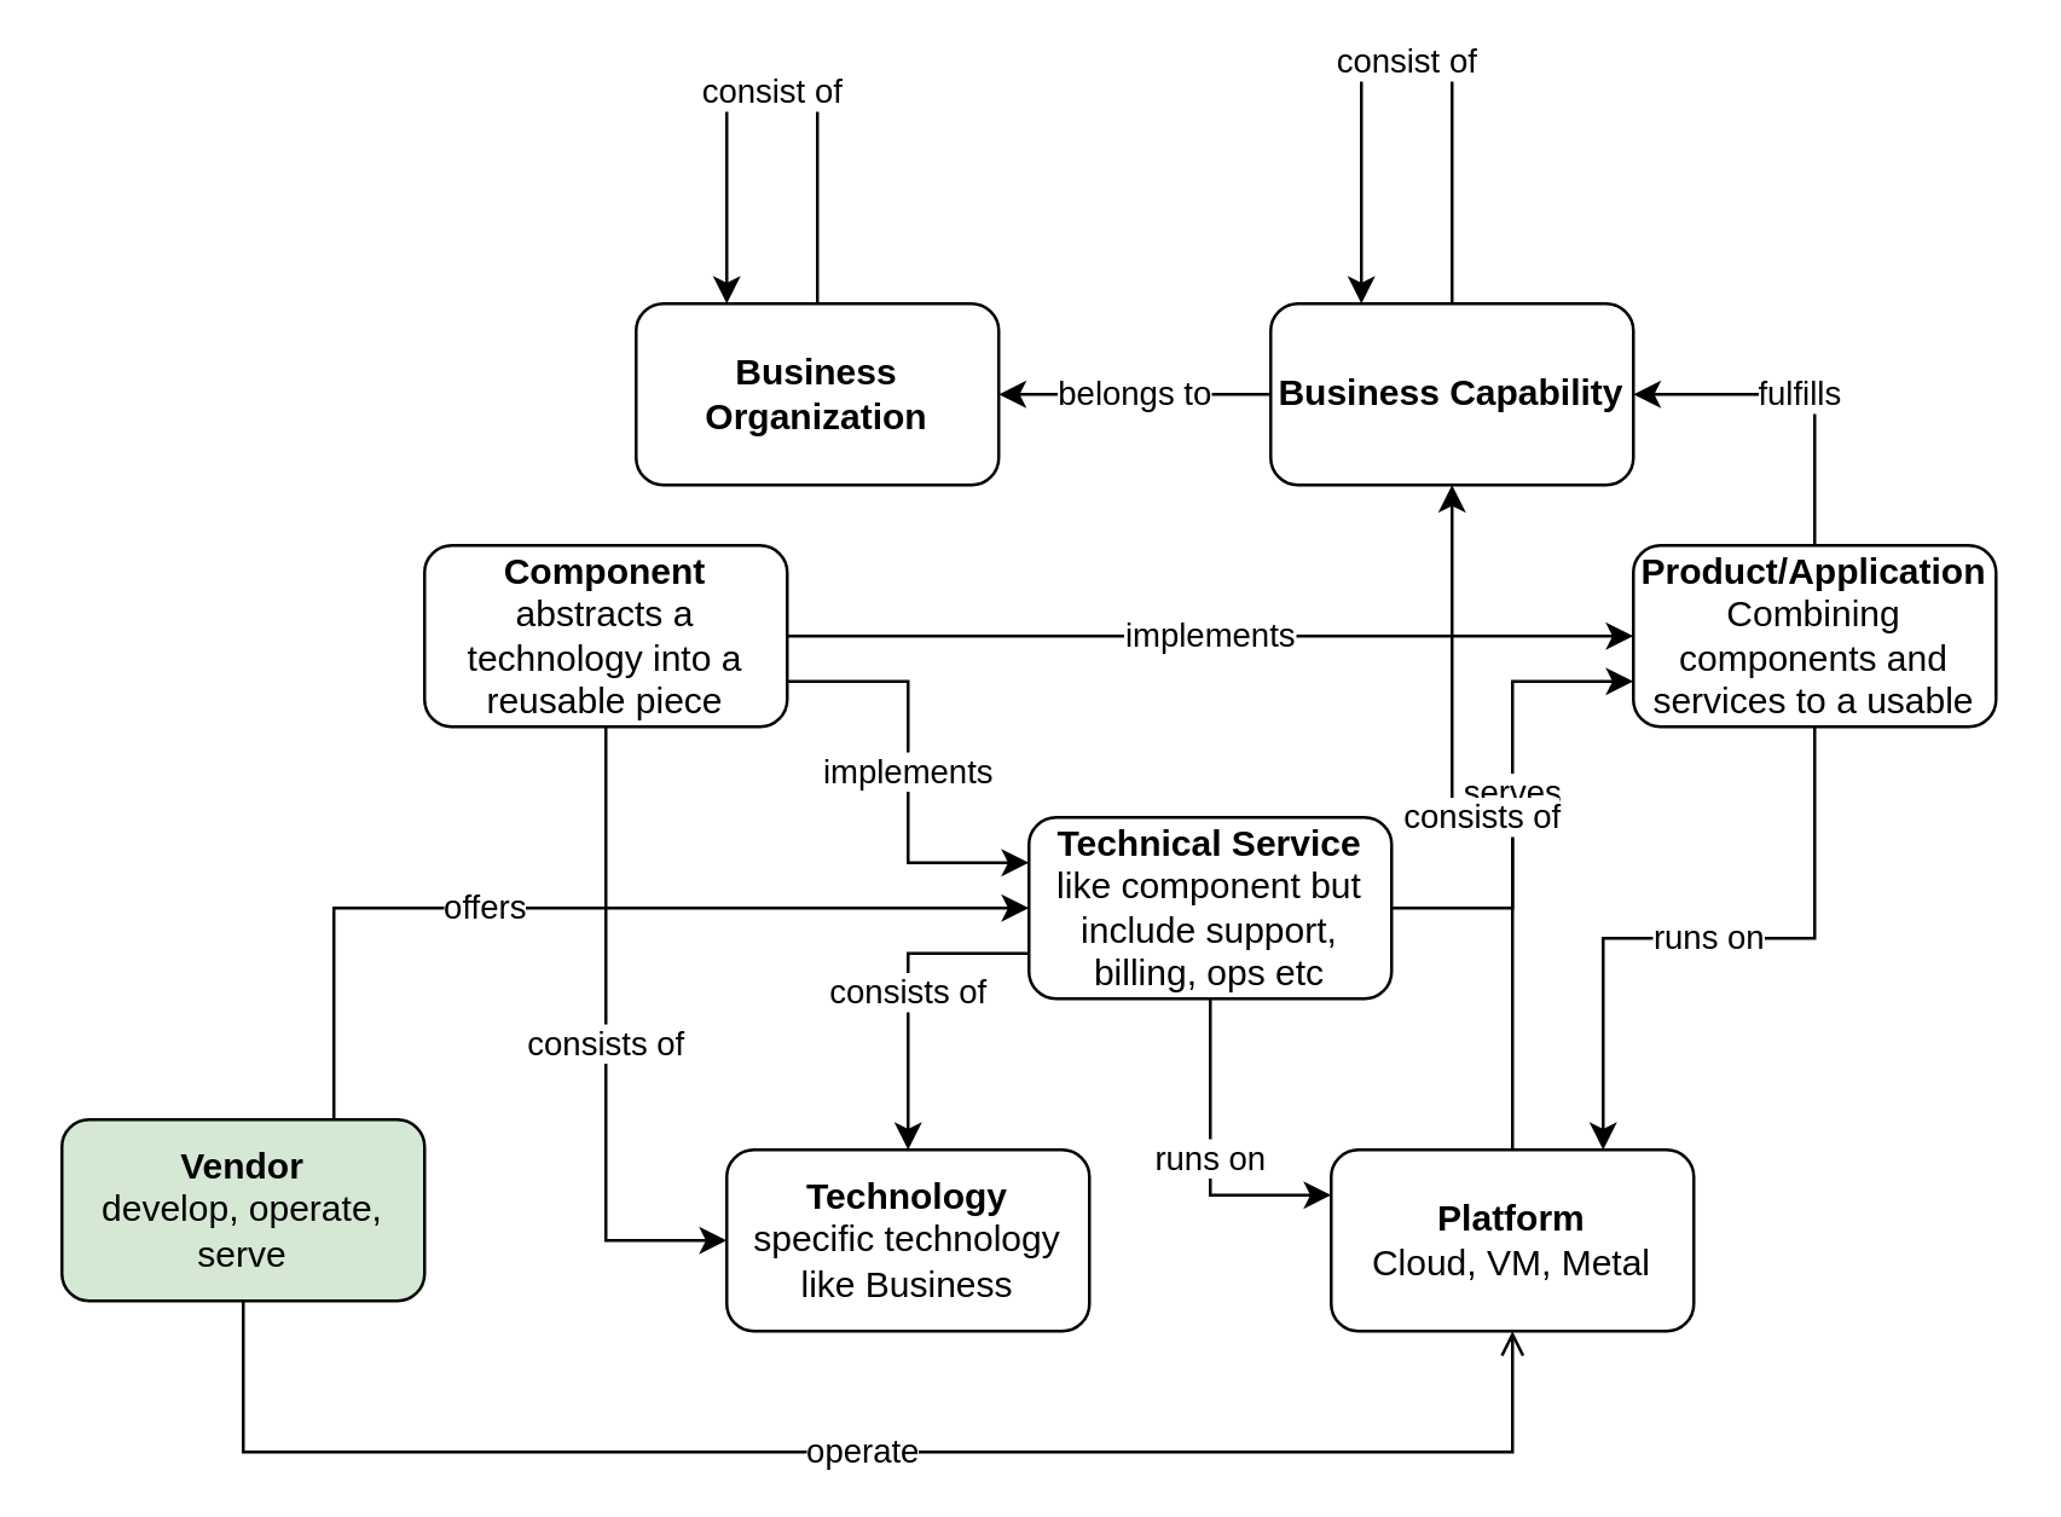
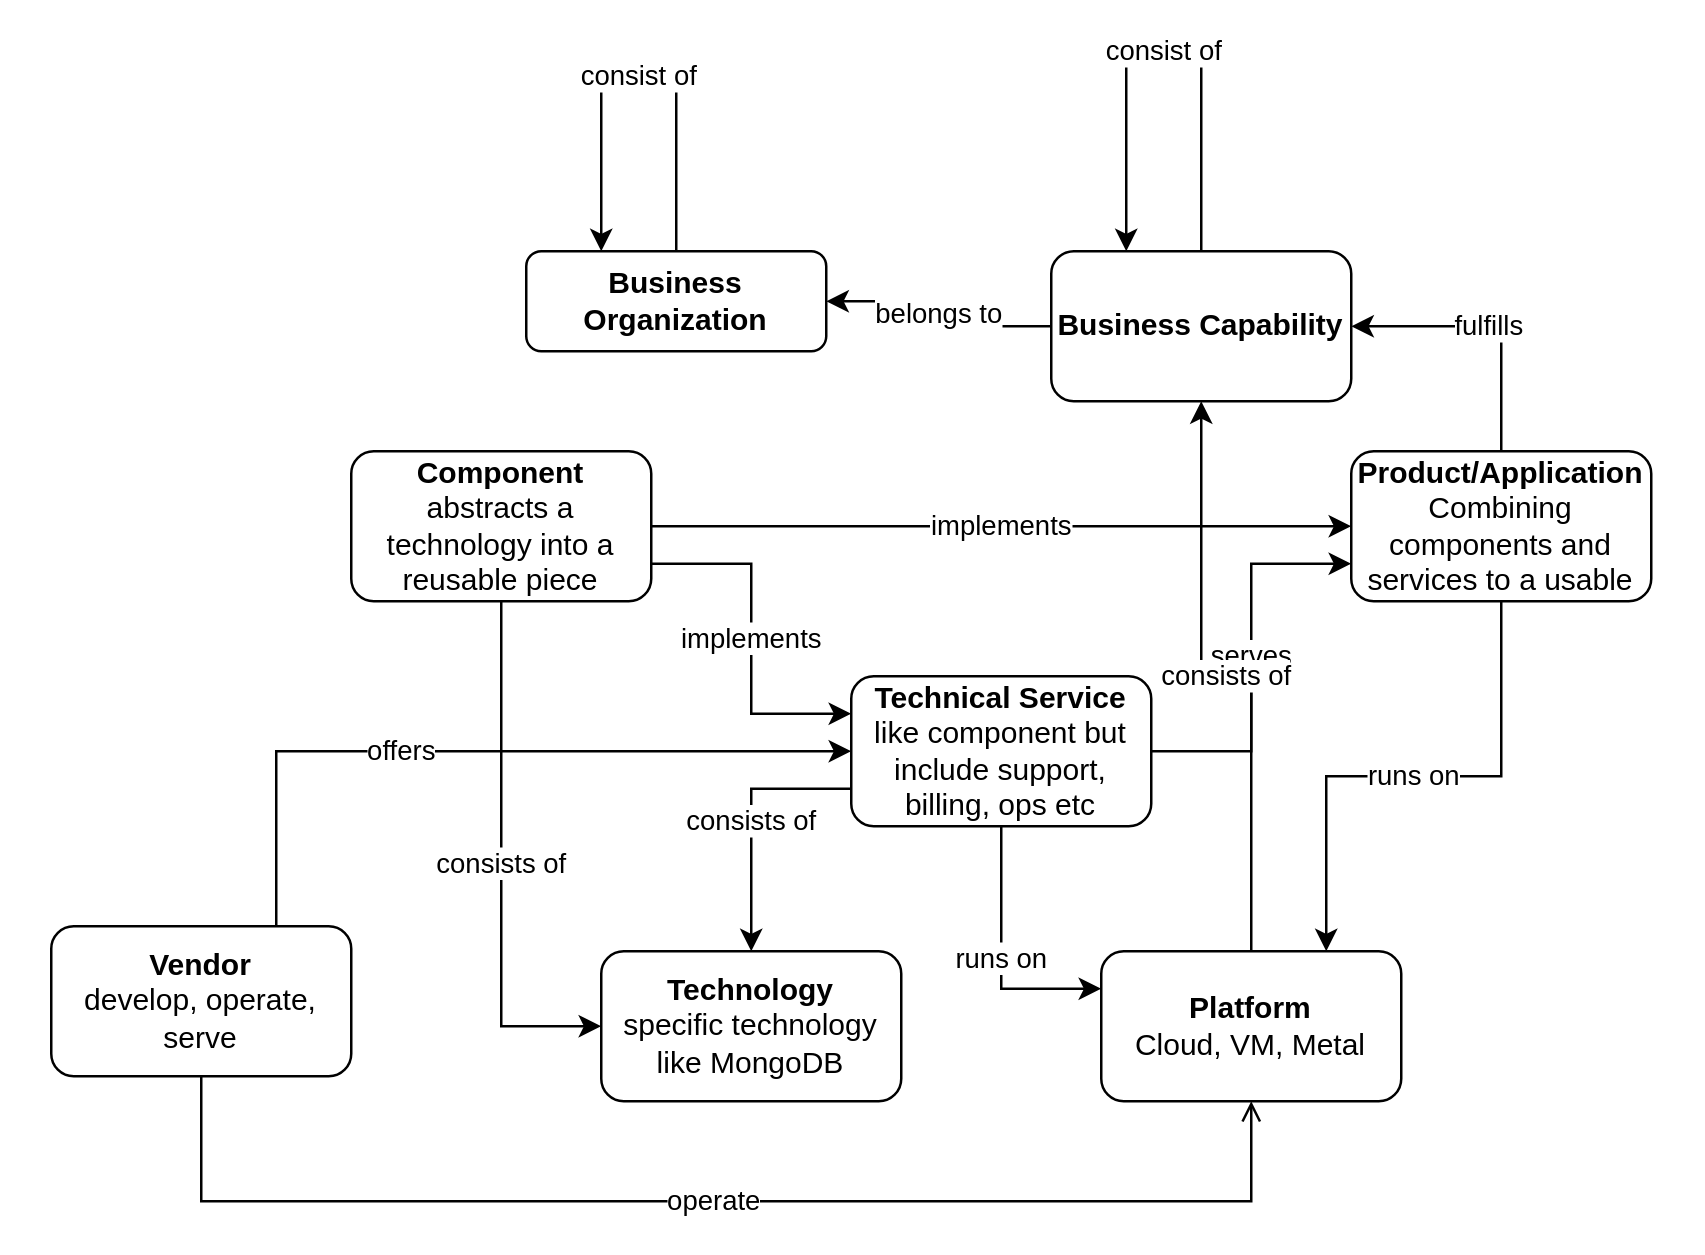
  <mxCell id="0" />
  <mxCell id="1" parent="0" />
- <mxCell id="2" value="&lt;b&gt;Technology&lt;br&gt;&lt;/b&gt;specific technology like Business" style="rounded=1;whiteSpace=wrap;html=1;" vertex="1" parent="1"><mxGeometry x="240" y="380" width="120" height="60" as="geometry" /></mxCell>
+ <mxCell id="2" value="&lt;b&gt;Technology&lt;br&gt;&lt;/b&gt;specific technology like MongoDB" style="rounded=1;whiteSpace=wrap;html=1;" vertex="1" parent="1"><mxGeometry x="240" y="380" width="120" height="60" as="geometry" /></mxCell>
  <mxCell id="3" value="consists of" style="edgeStyle=orthogonalEdgeStyle;rounded=0;orthogonalLoop=1;jettySize=auto;html=1;entryX=0;entryY=0.5;entryDx=0;entryDy=0;" edge="1" parent="1" source="6" target="2"><mxGeometry relative="1" as="geometry" /></mxCell>
  <mxCell id="4" value="implements" style="edgeStyle=orthogonalEdgeStyle;rounded=0;orthogonalLoop=1;jettySize=auto;html=1;entryX=0;entryY=0.5;entryDx=0;entryDy=0;" edge="1" parent="1" source="6" target="13"><mxGeometry relative="1" as="geometry" /></mxCell>
  <mxCell id="5" value="implements" style="edgeStyle=orthogonalEdgeStyle;rounded=0;orthogonalLoop=1;jettySize=auto;html=1;entryX=0;entryY=0.25;entryDx=0;entryDy=0;exitX=1;exitY=0.75;exitDx=0;exitDy=0;" edge="1" parent="1" source="6" target="10"><mxGeometry relative="1" as="geometry" /></mxCell>
  <mxCell id="6" value="&lt;b&gt;Component&lt;br&gt;&lt;/b&gt;abstracts a technology into a reusable piece" style="rounded=1;whiteSpace=wrap;html=1;" vertex="1" parent="1"><mxGeometry x="140" y="180" width="120" height="60" as="geometry" /></mxCell>
  <mxCell id="7" value="consists of" style="edgeStyle=orthogonalEdgeStyle;rounded=0;orthogonalLoop=1;jettySize=auto;html=1;exitX=0;exitY=0.75;exitDx=0;exitDy=0;" edge="1" parent="1" source="10" target="2"><mxGeometry relative="1" as="geometry" /></mxCell>
  <mxCell id="8" value="serves" style="edgeStyle=orthogonalEdgeStyle;rounded=0;orthogonalLoop=1;jettySize=auto;html=1;entryX=0;entryY=0.75;entryDx=0;entryDy=0;" edge="1" parent="1" source="10" target="13"><mxGeometry relative="1" as="geometry" /></mxCell>
  <mxCell id="9" value="runs on" style="edgeStyle=orthogonalEdgeStyle;rounded=0;orthogonalLoop=1;jettySize=auto;html=1;entryX=0;entryY=0.25;entryDx=0;entryDy=0;" edge="1" parent="1" source="10" target="15"><mxGeometry relative="1" as="geometry" /></mxCell>
  <mxCell id="10" value="&lt;b&gt;Technical Service&lt;br&gt;&lt;/b&gt;like component but include support, billing, ops etc" style="rounded=1;whiteSpace=wrap;html=1;" vertex="1" parent="1"><mxGeometry x="340" y="270" width="120" height="60" as="geometry" /></mxCell>
  <mxCell id="11" value="runs on" style="edgeStyle=orthogonalEdgeStyle;rounded=0;orthogonalLoop=1;jettySize=auto;html=1;entryX=0.75;entryY=0;entryDx=0;entryDy=0;" edge="1" parent="1" source="13" target="15"><mxGeometry relative="1" as="geometry" /></mxCell>
  <mxCell id="12" value="fulfills" style="edgeStyle=orthogonalEdgeStyle;rounded=0;orthogonalLoop=1;jettySize=auto;html=1;entryX=1;entryY=0.5;entryDx=0;entryDy=0;" edge="1" parent="1" source="13" target="18"><mxGeometry relative="1" as="geometry" /></mxCell>
  <mxCell id="13" value="&lt;b&gt;Product/Application&lt;br&gt;&lt;/b&gt;Combining components and services to a usable" style="rounded=1;whiteSpace=wrap;html=1;" vertex="1" parent="1"><mxGeometry x="540" y="180" width="120" height="60" as="geometry" /></mxCell>
  <mxCell id="14" value="consists of" style="edgeStyle=orthogonalEdgeStyle;rounded=0;orthogonalLoop=1;jettySize=auto;html=1;" edge="1" parent="1" source="15" target="18"><mxGeometry relative="1" as="geometry" /></mxCell>
  <mxCell id="15" value="&lt;b&gt;Platform&lt;br&gt;&lt;/b&gt;Cloud, VM, Metal" style="rounded=1;whiteSpace=wrap;html=1;" vertex="1" parent="1"><mxGeometry x="440" y="380" width="120" height="60" as="geometry" /></mxCell>
  <mxCell id="16" value="consist of" style="edgeStyle=orthogonalEdgeStyle;rounded=0;orthogonalLoop=1;jettySize=auto;html=1;entryX=0.25;entryY=0;entryDx=0;entryDy=0;" edge="1" parent="1" source="18" target="18"><mxGeometry relative="1" as="geometry"><mxPoint x="410" y="80" as="targetPoint" /><Array as="points"><mxPoint x="480" y="20" /><mxPoint x="450" y="20" /></Array></mxGeometry></mxCell>
  <mxCell id="17" value="belongs to" style="edgeStyle=orthogonalEdgeStyle;rounded=0;orthogonalLoop=1;jettySize=auto;html=1;entryX=1;entryY=0.5;entryDx=0;entryDy=0;" edge="1" parent="1" source="18" target="20"><mxGeometry relative="1" as="geometry" /></mxCell>
  <mxCell id="18" value="&lt;b&gt;Business Capability&lt;/b&gt;" style="rounded=1;whiteSpace=wrap;html=1;" vertex="1" parent="1"><mxGeometry x="420" y="100" width="120" height="60" as="geometry" /></mxCell>
  <mxCell id="19" value="consist of" style="edgeStyle=orthogonalEdgeStyle;rounded=0;orthogonalLoop=1;jettySize=auto;html=1;entryX=0.25;entryY=0;entryDx=0;entryDy=0;" edge="1" parent="1" source="20" target="20"><mxGeometry relative="1" as="geometry"><mxPoint x="190" y="40" as="targetPoint" /><Array as="points"><mxPoint x="270" y="30" /><mxPoint x="240" y="30" /></Array></mxGeometry></mxCell>
- <mxCell id="20" value="&lt;b&gt;Business Organization&lt;/b&gt;" style="rounded=1;whiteSpace=wrap;html=1;" vertex="1" parent="1"><mxGeometry x="210" y="100" width="120" height="60" as="geometry" /></mxCell>
+ <mxCell id="20" value="&lt;b&gt;Business Organization&lt;/b&gt;" style="rounded=1;whiteSpace=wrap;html=1;" vertex="1" parent="1"><mxGeometry x="210" y="100" width="120" height="40" as="geometry" /></mxCell>
  <mxCell id="21" value="offers" style="edgeStyle=orthogonalEdgeStyle;rounded=0;orthogonalLoop=1;jettySize=auto;html=1;entryX=0;entryY=0.5;entryDx=0;entryDy=0;" edge="1" parent="1" source="23" target="10"><mxGeometry x="-0.533" y="-50" relative="1" as="geometry"><Array as="points"><mxPoint x="110" y="300" /></Array><mxPoint x="50" y="-50" as="offset" /></mxGeometry></mxCell>
  <mxCell id="22" value="operate" style="edgeStyle=orthogonalEdgeStyle;rounded=0;orthogonalLoop=1;jettySize=auto;html=1;entryX=0.5;entryY=1;entryDx=0;entryDy=0;endArrow=open;" edge="1" parent="1" source="23" target="15"><mxGeometry relative="1" as="geometry"><Array as="points"><mxPoint x="80" y="480" /><mxPoint x="500" y="480" /></Array></mxGeometry></mxCell>
- <mxCell id="23" value="&lt;b&gt;Vendor&lt;br&gt;&lt;/b&gt;develop, operate, serve" style="rounded=1;whiteSpace=wrap;html=1;fillColor=#d5e8d4;" vertex="1" parent="1"><mxGeometry y="370" width="120" height="60" as="geometry" x="20" /></mxCell>
+ <mxCell id="23" value="&lt;b&gt;Vendor&lt;br&gt;&lt;/b&gt;develop, operate, serve" style="rounded=1;whiteSpace=wrap;html=1;" vertex="1" parent="1"><mxGeometry y="370" width="120" height="60" as="geometry" x="20" /></mxCell>
